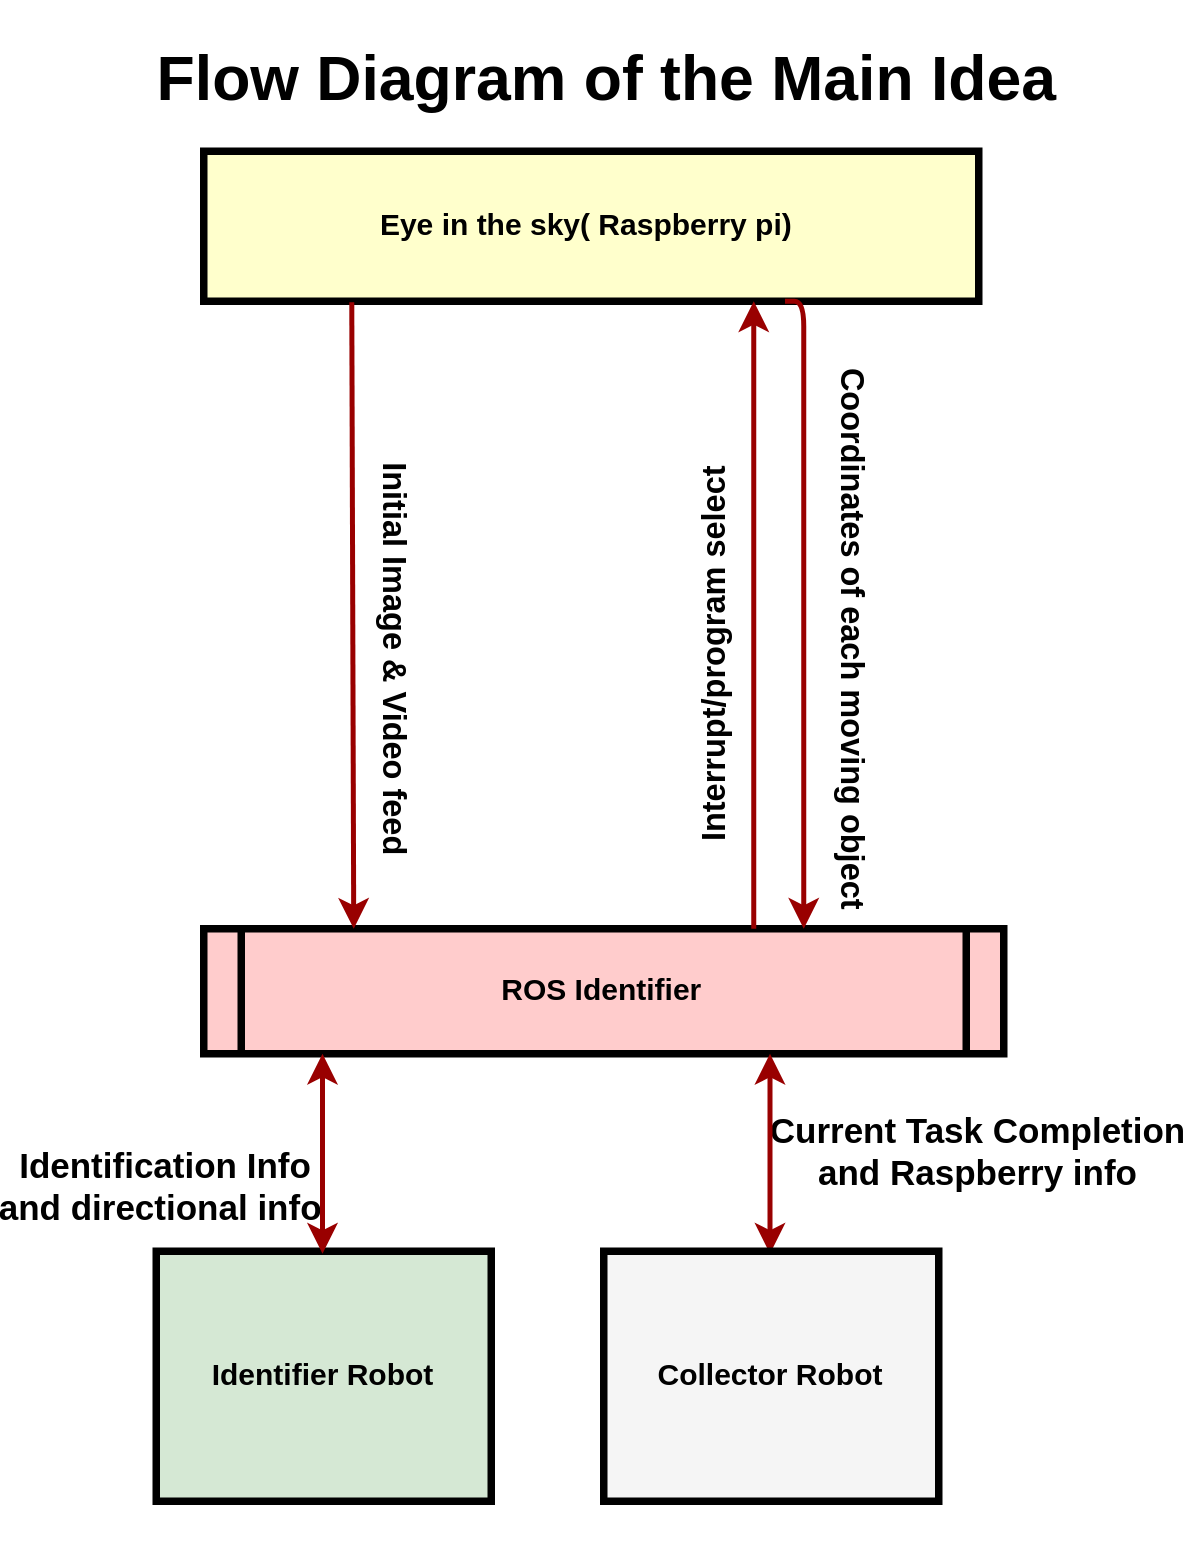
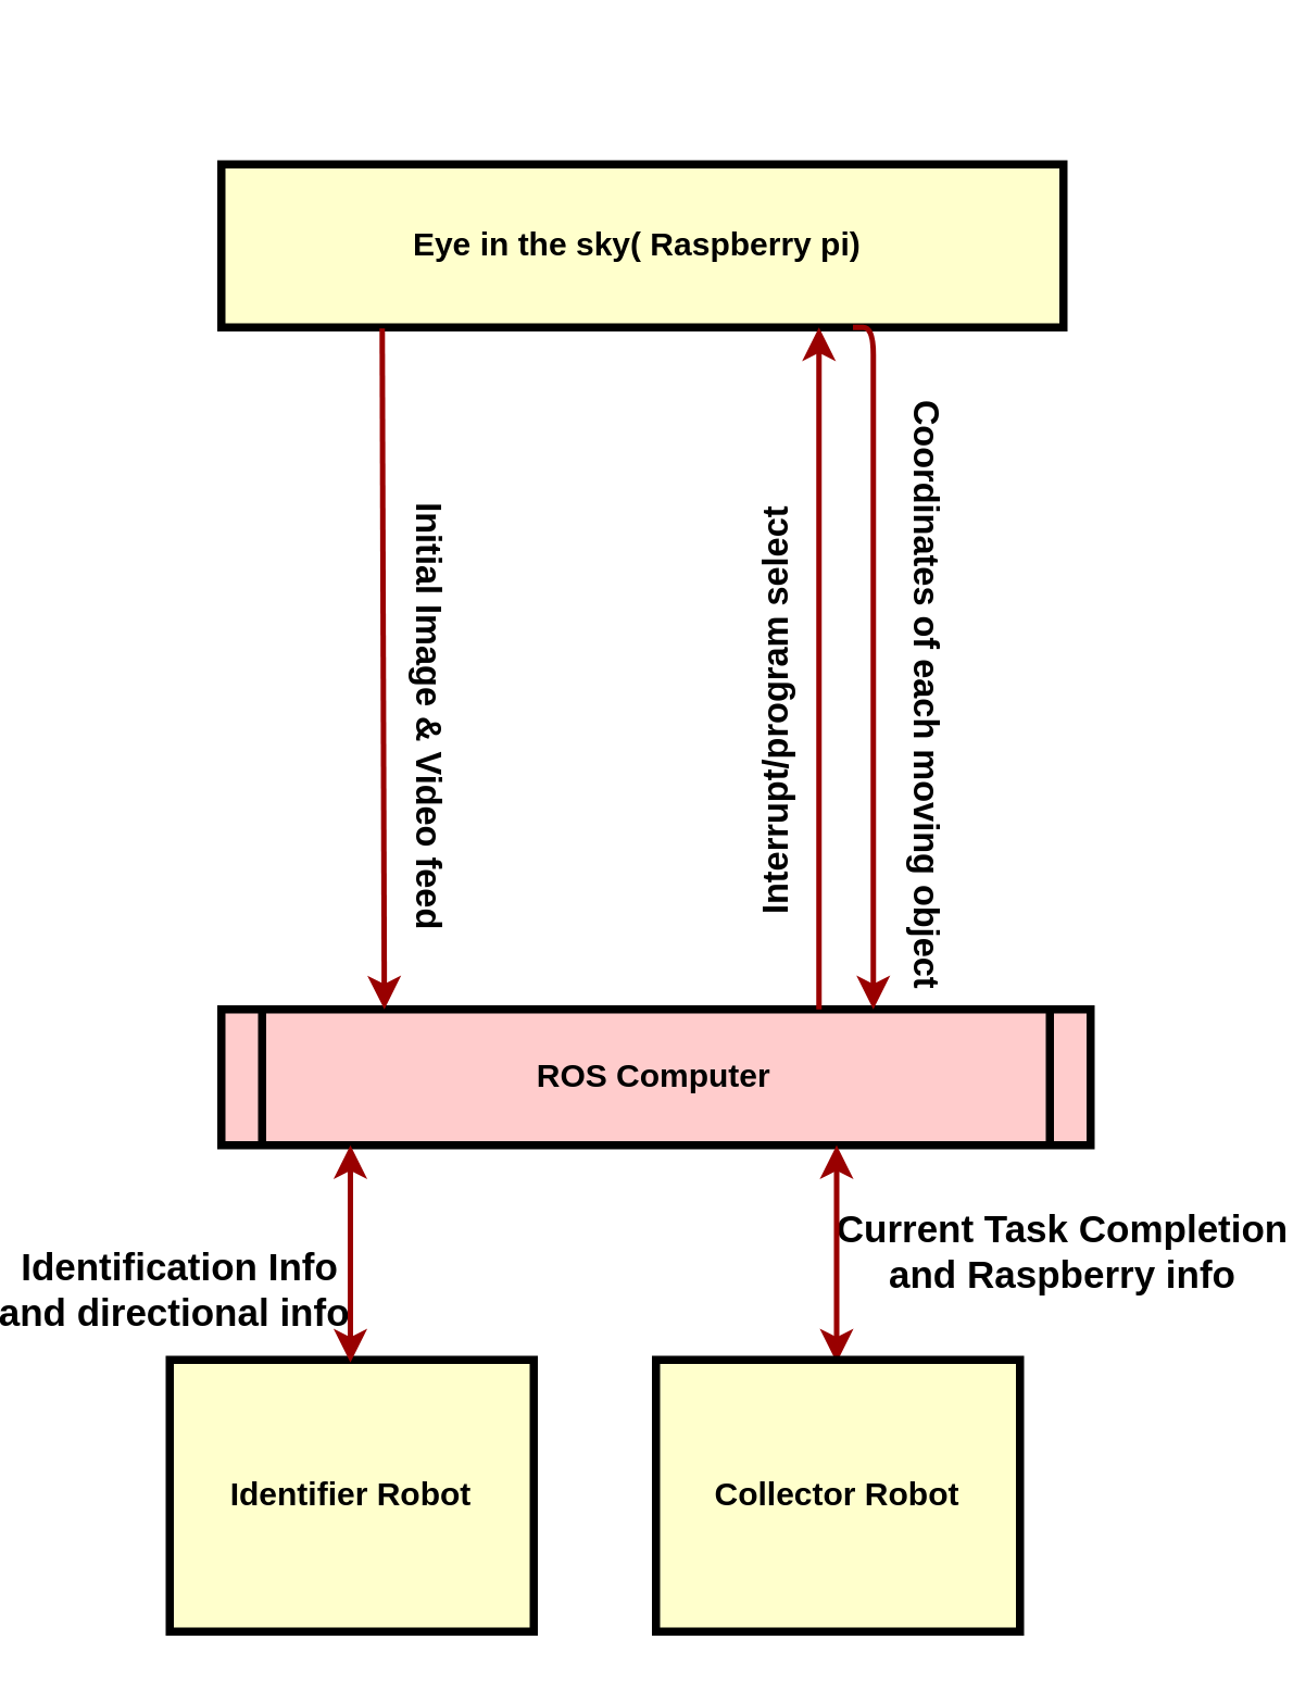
  <mxCell id="0" />
  <mxCell id="1" parent="0" />
  <mxCell id="2" value="Eye in the sky( Raspberry pi) " style="whiteSpace=wrap;align=center;verticalAlign=middle;fontStyle=1;strokeWidth=3;fillColor=#FFFFCC" parent="1" vertex="1"><mxGeometry x="60" y="60" width="310" height="60" as="geometry" /></mxCell>
- <mxCell id="3" value="ROS Identifier" style="shape=process;whiteSpace=wrap;align=center;verticalAlign=middle;size=0.048;fontStyle=1;strokeWidth=3;fillColor=#FFCCCC" parent="1" vertex="1"><mxGeometry x="60" y="371" width="320" height="50" as="geometry" /></mxCell>
- <mxCell id="4" value="Identifier Robot" style="whiteSpace=wrap;align=center;verticalAlign=middle;fontStyle=1;strokeWidth=3;fillColor=#d5e8d4;" parent="1" vertex="1"><mxGeometry x="41" y="500" width="134" height="100" as="geometry" /></mxCell>
+ <mxCell id="3" value="ROS Computer" style="shape=process;whiteSpace=wrap;align=center;verticalAlign=middle;size=0.048;fontStyle=1;strokeWidth=3;fillColor=#FFCCCC" parent="1" vertex="1"><mxGeometry x="60" y="371" width="320" height="50" as="geometry" /></mxCell>
+ <mxCell id="4" value="Identifier Robot" style="whiteSpace=wrap;align=center;verticalAlign=middle;fontStyle=1;strokeWidth=3;fillColor=#FFFFCC" parent="1" vertex="1"><mxGeometry x="41" y="500" width="134" height="100" as="geometry" /></mxCell>
  <mxCell id="5" value="" style="edgeStyle=elbowEdgeStyle;elbow=horizontal;strokeColor=#990000;strokeWidth=2;exitX=0.191;exitY=1.007;exitDx=0;exitDy=0;exitPerimeter=0;" parent="1" source="2" target="3" edge="1"><mxGeometry width="100" height="100" relative="1" as="geometry"><mxPoint x="120" y="180" as="sourcePoint" /><mxPoint x="-10" y="380" as="targetPoint" /><Array as="points"><mxPoint x="120" y="340" /></Array></mxGeometry></mxCell>
  <mxCell id="6" value="Initial Image &amp; Video feed" style="text;spacingTop=-5;align=center;direction=south;rotation=90;fontStyle=1;fontSize=13;" parent="1" vertex="1"><mxGeometry x="120" y="248.5" width="20" height="30" as="geometry" /></mxCell>
  <mxCell id="7" value="" style="edgeStyle=elbowEdgeStyle;elbow=horizontal;strokeColor=#990000;strokeWidth=2" parent="1" source="3" target="2" edge="1"><mxGeometry width="100" height="100" relative="1" as="geometry"><mxPoint x="220" y="350" as="sourcePoint" /><mxPoint x="280" y="216" as="targetPoint" /><Array as="points"><mxPoint x="280" y="290" /></Array></mxGeometry></mxCell>
  <mxCell id="8" value="" style="edgeStyle=elbowEdgeStyle;elbow=horizontal;strokeColor=#990000;strokeWidth=2;exitX=0.75;exitY=1;exitDx=0;exitDy=0;" parent="1" source="2" target="3" edge="1"><mxGeometry width="100" height="100" relative="1" as="geometry"><mxPoint x="300" y="216" as="sourcePoint" /><mxPoint x="290" y="250" as="targetPoint" /><Array as="points"><mxPoint x="300" y="300" /></Array></mxGeometry></mxCell>
  <mxCell id="9" value="Interrupt/program select " style="text;spacingTop=-5;align=center;rotation=-90;fontStyle=1;fontSize=13;" parent="1" vertex="1"><mxGeometry x="250" y="248.5" width="30" height="20" as="geometry" /></mxCell>
  <mxCell id="10" value="Coordinates of each moving object" style="text;spacingTop=-5;align=center;rotation=90;fontStyle=1;fontSize=13;" parent="1" vertex="1"><mxGeometry x="300" y="245.5" width="37" height="20" as="geometry" /></mxCell>
  <mxCell id="11" value="Identification Info &#10;and directional info " style="text;spacingTop=-5;align=center;fontStyle=1;fontSize=14;" parent="1" vertex="1"><mxGeometry x="30" y="456" width="30" height="20" as="geometry" /></mxCell>
  <mxCell id="12" value="Current Task Completion &#10;and Raspberry info" style="text;spacingTop=-5;align=center;fontStyle=1;fontSize=14;" parent="1" vertex="1"><mxGeometry x="355" y="442" width="30" height="19" as="geometry" /></mxCell>
  <mxCell id="13" value="" style="endArrow=classic;startArrow=classic;html=1;fillColor=#f8cecc;strokeColor=#990000;rounded=0;endSize=6;strokeWidth=2;" edge="1" parent="1"><mxGeometry width="50" height="50" relative="1" as="geometry"><mxPoint x="107.5" y="501" as="sourcePoint" /><mxPoint x="107.5" y="421" as="targetPoint" /></mxGeometry></mxCell>
  <mxCell id="14" value="" style="endArrow=classic;startArrow=classic;html=1;fillColor=#f8cecc;strokeColor=#990000;rounded=0;endSize=6;strokeWidth=2;" edge="1" parent="1"><mxGeometry width="50" height="50" relative="1" as="geometry"><mxPoint x="286.5" y="501" as="sourcePoint" /><mxPoint x="286.5" y="421" as="targetPoint" /></mxGeometry></mxCell>
- <mxCell id="15" value="Collector Robot" style="whiteSpace=wrap;align=center;verticalAlign=middle;fontStyle=1;strokeWidth=3;fillColor=#f5f5f5;" vertex="1" parent="1"><mxGeometry x="220" y="500" width="134" height="100" as="geometry" /></mxCell>
- <mxCell id="16" value="Flow Diagram of the Main Idea&amp;nbsp;" style="text;html=1;strokeColor=none;fillColor=none;align=center;verticalAlign=middle;whiteSpace=wrap;rounded=0;fontStyle=1;fontSize=25;" vertex="1" parent="1"><mxGeometry x="20" y="20" width="410" height="20" as="geometry" /></mxCell>
+ <mxCell id="15" value="Collector Robot" style="whiteSpace=wrap;align=center;verticalAlign=middle;fontStyle=1;strokeWidth=3;fillColor=#FFFFCC" vertex="1" parent="1"><mxGeometry x="220" y="500" width="134" height="100" as="geometry" /></mxCell>
